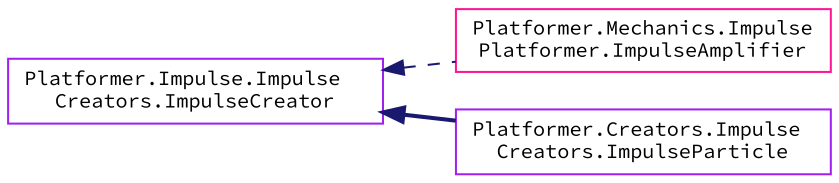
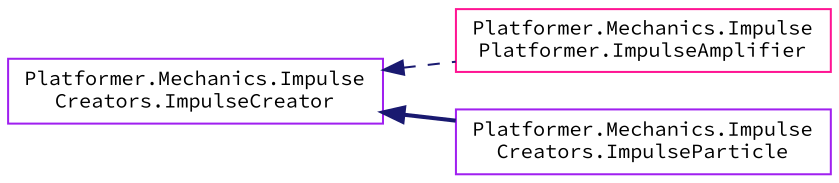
  digraph {
    fontname="Source Code Pro"
    rankdir=LR
    node [color=purple fillcolor=white fontname="Source Code Pro" fontsize=10 shape=record style=filled]
    edge [color=midnightblue dir=back fontname="Source Code Pro" fontsize=10 labelfontname=Helvetica labelfontsize=10]
-   n1 [height=0.2 label="Platformer.Impulse.Impulse\lCreators.ImpulseCreator" width=0.4]
+   n1 [height=0.2 label="Platformer.Mechanics.Impulse\lCreators.ImpulseCreator" width=0.4]
    n2 [color=deeppink height=0.2 label="Platformer.Mechanics.Impulse\lPlatformer.ImpulseAmplifier" width=0.4]
-   n3 [height=0.2 label="Platformer.Creators.Impulse\lCreators.ImpulseParticle" width=0.4]
+   n3 [height=0.2 label="Platformer.Mechanics.Impulse\lCreators.ImpulseParticle" width=0.4]
    n1 -> n2 [style=dashed]
    n1 -> n3 [style=bold]
  }
